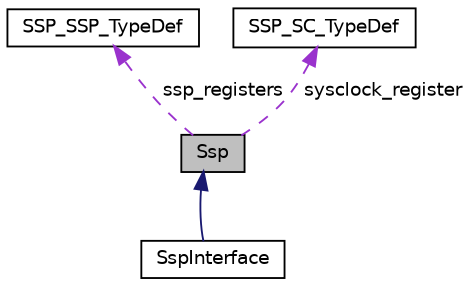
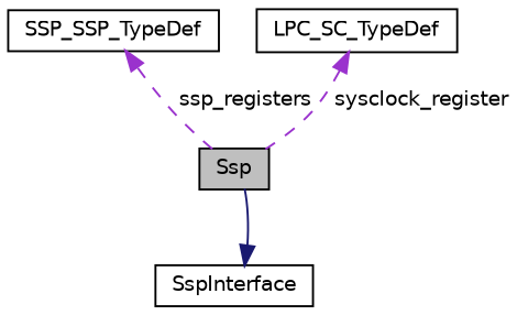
  digraph {
    node [color=black fillcolor=white fontname=Helvetica fontsize=10 shape=record style=filled]
    edge [color=darkorchid3 dir=back fontname=Helvetica fontsize=10 labelfontname=Helvetica labelfontsize=10 style=dashed]
    n1 [fillcolor=grey75 fontcolor=black height=0.2 label=Ssp width=0.4]
    n2 [height=0.2 label=SspInterface width=0.4]
    n3 [height=0.2 label=SSP_SSP_TypeDef width=0.4]
-   n4 [height=0.2 label=SSP_SC_TypeDef width=0.4]
-   n1 -> n2 [color=midnightblue style=solid]
+   n4 [height=0.2 label=LPC_SC_TypeDef width=0.4]
+   n2 -> n1 [color=midnightblue style=solid]
    n3 -> n1 [label=" ssp_registers"]
    n4 -> n1 [label=" sysclock_register"]
  }
